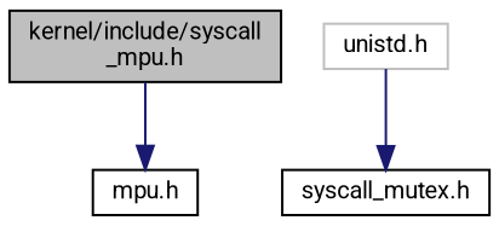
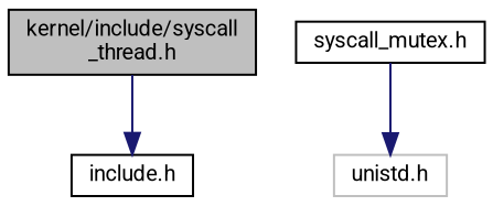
  digraph {
    fontname=Roboto
    node [color=black fillcolor=white fontname=Roboto fontsize=10 shape=record style=filled]
    edge [color=midnightblue fontname=Roboto fontsize=10 labelfontname=Helvetica labelfontsize=10 style=solid]
-   n1 [fillcolor=grey75 fontcolor=black height=0.2 label="kernel/include/syscall\l_mpu.h" width=0.4]
-   n2 [height=0.2 label="mpu.h" width=0.4]
+   n1 [fillcolor=grey75 fontcolor=black height=0.2 label="kernel/include/syscall\l_thread.h" width=0.4]
+   n2 [height=0.2 label="include.h" width=0.4]
    n3 [color=grey75 height=0.2 label="unistd.h" width=0.4]
    n4 [height=0.2 label="syscall_mutex.h" width=0.4]
    n1 -> n2
-   n3 -> n4
+   n4 -> n3
  }
